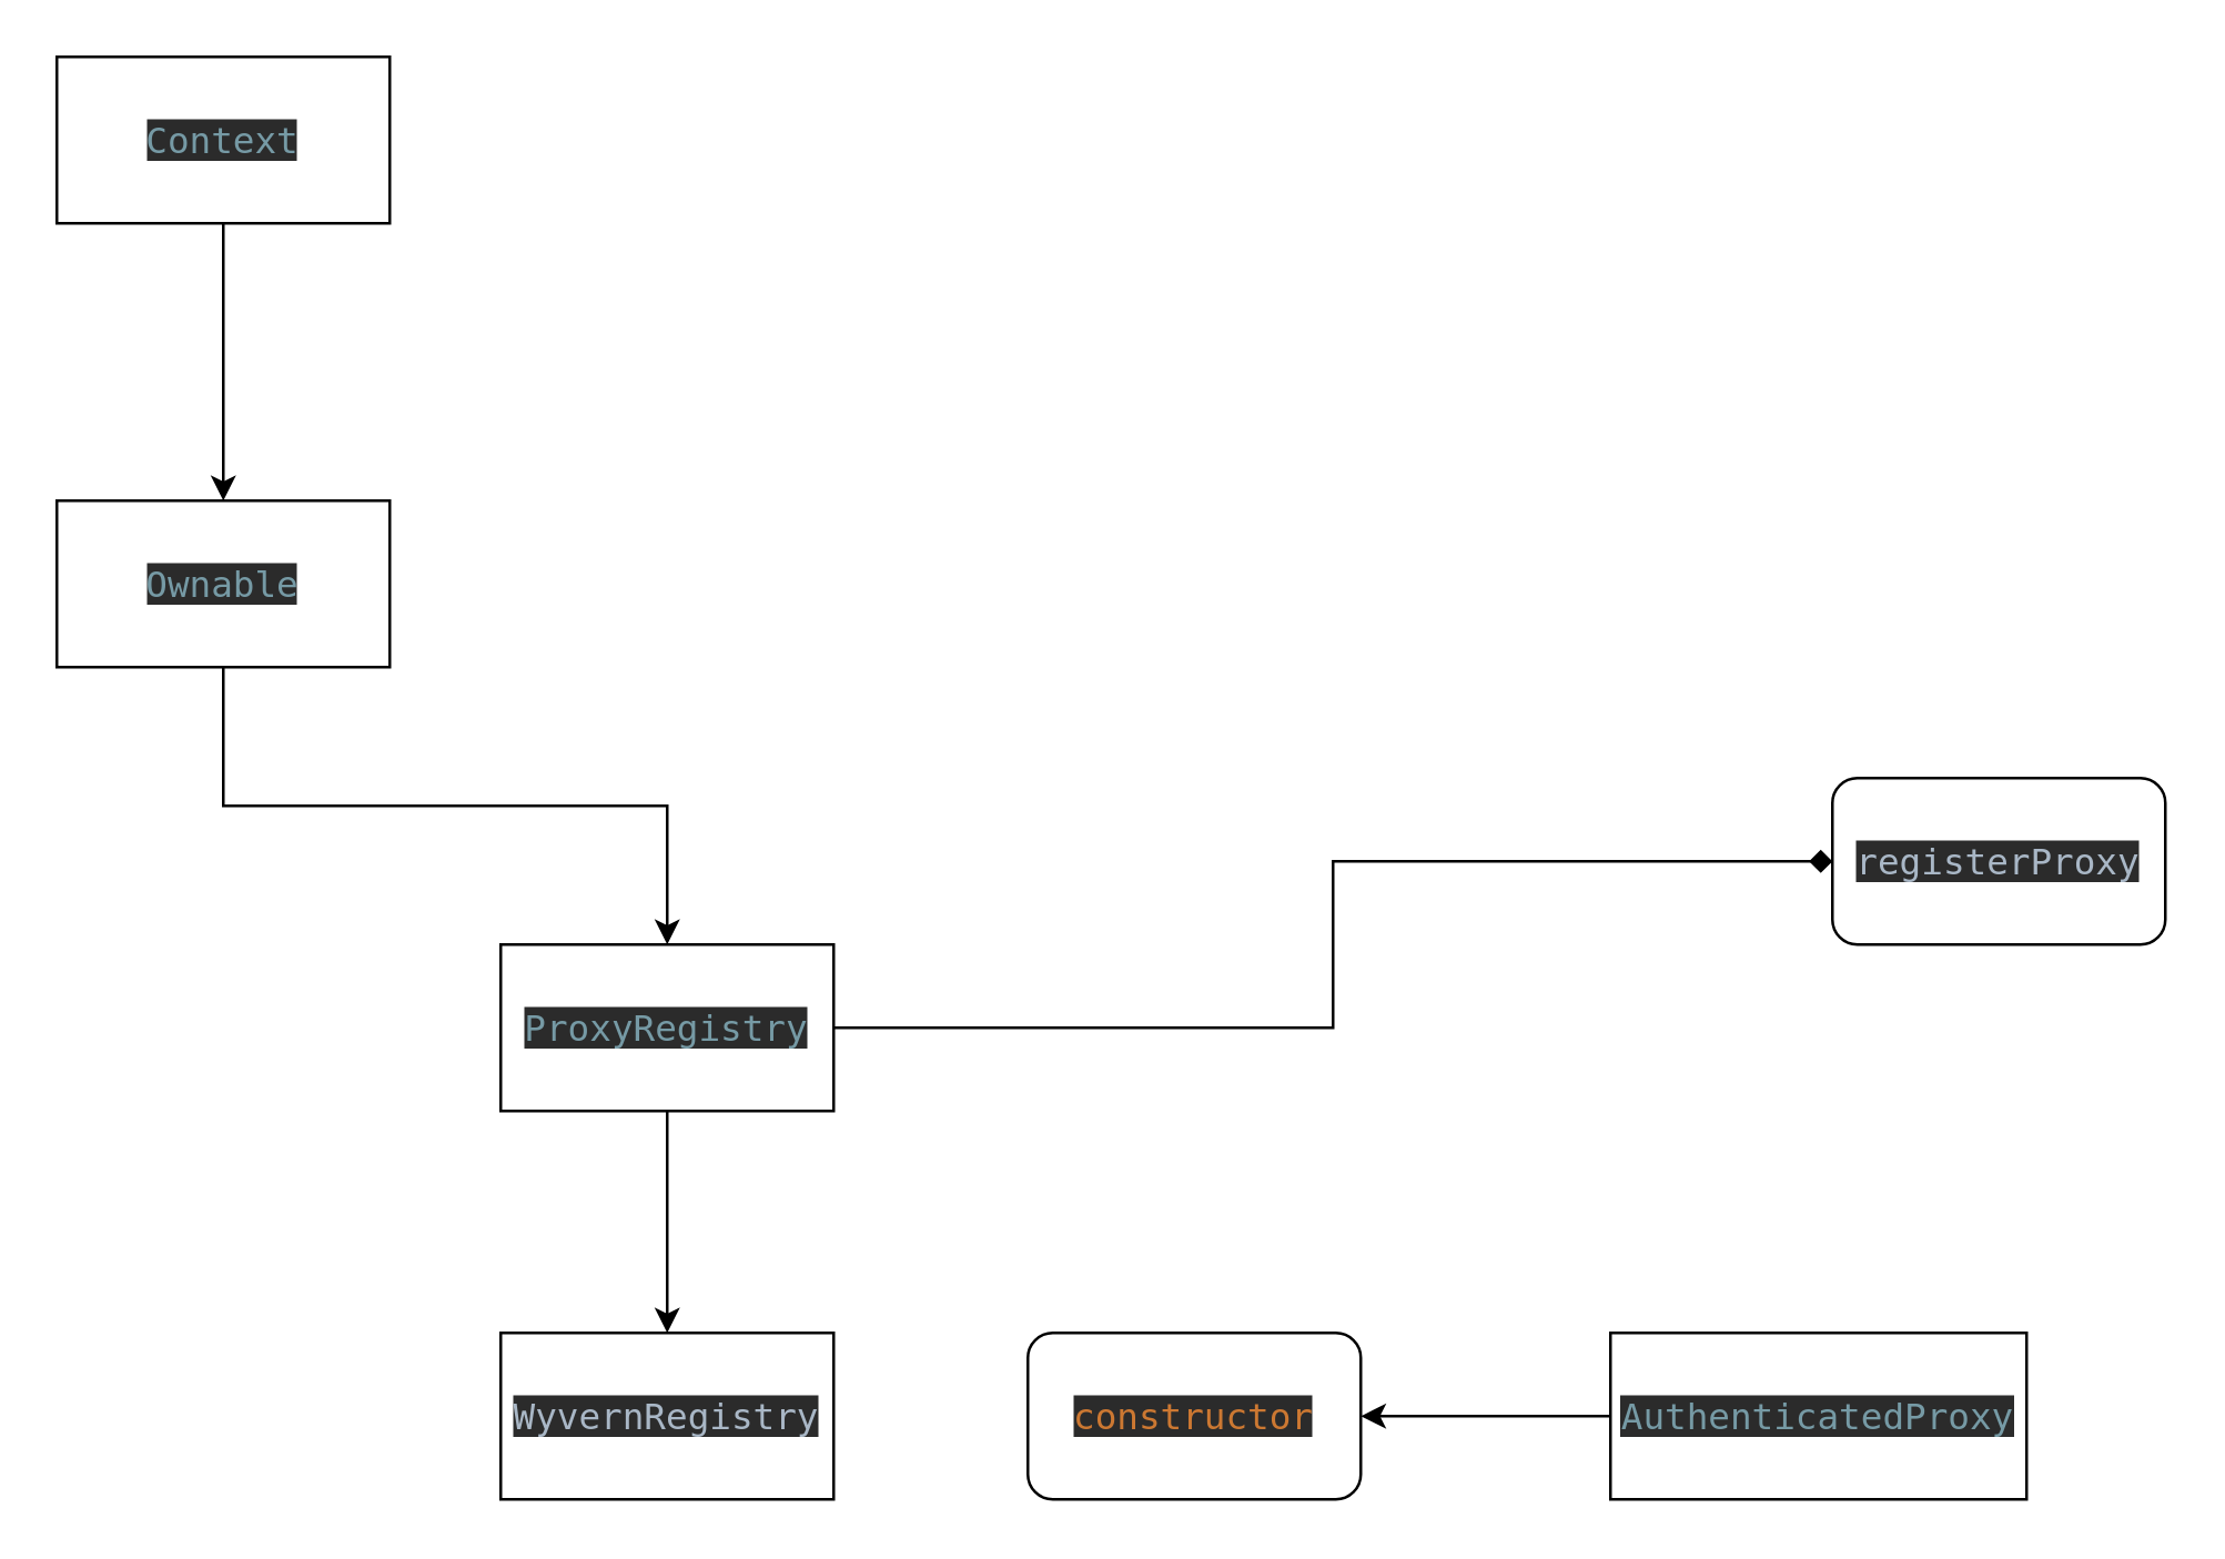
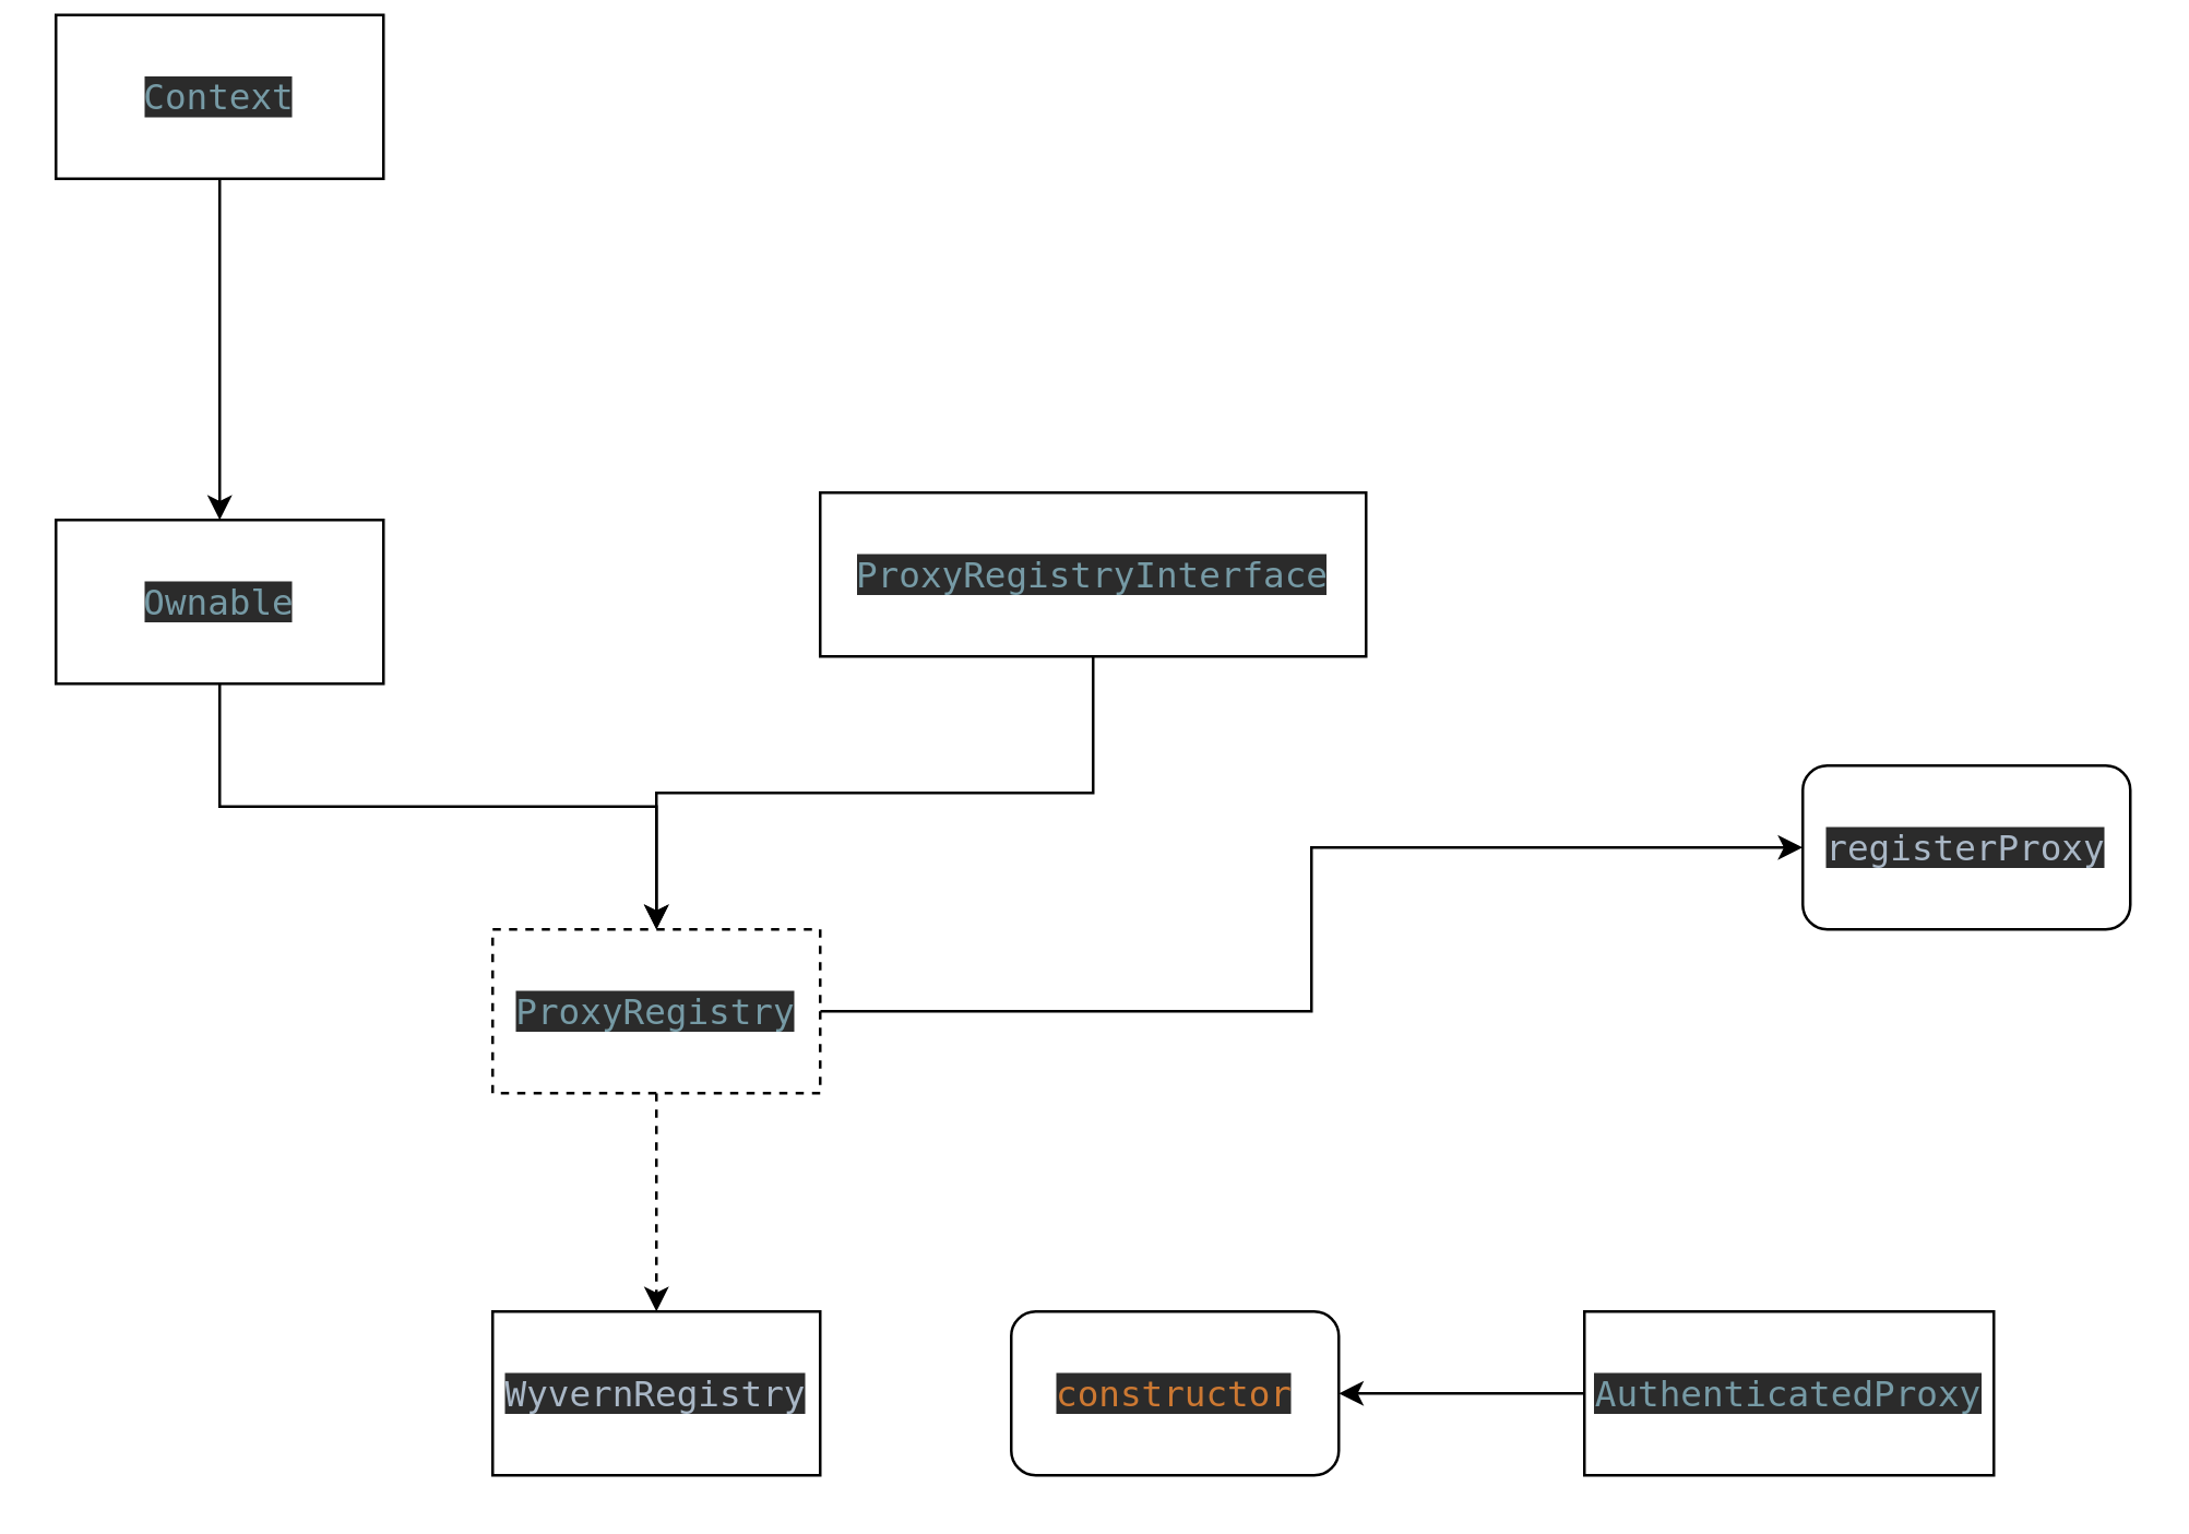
  <mxCell id="0" />
  <mxCell id="1" parent="0" />
  <mxCell id="2" value="&lt;pre style=&quot;background-color:#2b2b2b;color:#a9b7c6;font-family:'JetBrains Mono',monospace;font-size:9.8pt;&quot;&gt;WyvernRegistry&lt;/pre&gt;" style="rounded=0;whiteSpace=wrap;html=1;fontColor=none;strokeColor=default;" vertex="1" parent="1"><mxGeometry x="180" y="480" width="120" height="60" as="geometry" /></mxCell>
- <mxCell id="3" style="edgeStyle=orthogonalEdgeStyle;rounded=0;orthogonalLoop=1;jettySize=auto;html=1;exitX=0.5;exitY=1;exitDx=0;exitDy=0;fontColor=none;" edge="1" parent="1" source="5" target="2"><mxGeometry relative="1" as="geometry" /></mxCell>
- <mxCell id="4" style="edgeStyle=orthogonalEdgeStyle;rounded=0;orthogonalLoop=1;jettySize=auto;html=1;exitX=1;exitY=0.5;exitDx=0;exitDy=0;entryX=0;entryY=0.5;entryDx=0;entryDy=0;fontColor=none;endArrow=diamond;" edge="1" parent="1" source="5" target="15"><mxGeometry relative="1" as="geometry" /></mxCell>
- <mxCell id="5" value="&lt;pre style=&quot;background-color:#2b2b2b;color:#a9b7c6;font-family:'JetBrains Mono',monospace;font-size:9.8pt;&quot;&gt;&lt;span style=&quot;color:#769aa5;&quot;&gt;ProxyRegistry&lt;/span&gt;&lt;/pre&gt;" style="rounded=0;whiteSpace=wrap;html=1;fontColor=none;strokeColor=default;" vertex="1" parent="1"><mxGeometry x="180" y="340" width="120" height="60" as="geometry" /></mxCell>
+ <mxCell id="3" style="edgeStyle=orthogonalEdgeStyle;rounded=0;orthogonalLoop=1;jettySize=auto;html=1;exitX=0.5;exitY=1;exitDx=0;exitDy=0;fontColor=none;dashed=1;" edge="1" parent="1" source="5" target="2"><mxGeometry relative="1" as="geometry" /></mxCell>
+ <mxCell id="4" style="edgeStyle=orthogonalEdgeStyle;rounded=0;orthogonalLoop=1;jettySize=auto;html=1;exitX=1;exitY=0.5;exitDx=0;exitDy=0;entryX=0;entryY=0.5;entryDx=0;entryDy=0;fontColor=none;" edge="1" parent="1" source="5" target="15"><mxGeometry relative="1" as="geometry" /></mxCell>
+ <mxCell id="5" value="&lt;pre style=&quot;background-color:#2b2b2b;color:#a9b7c6;font-family:'JetBrains Mono',monospace;font-size:9.8pt;&quot;&gt;&lt;span style=&quot;color:#769aa5;&quot;&gt;ProxyRegistry&lt;/span&gt;&lt;/pre&gt;" style="rounded=0;whiteSpace=wrap;html=1;fontColor=none;strokeColor=default;dashed=1;" vertex="1" parent="1"><mxGeometry x="180" y="340" width="120" height="60" as="geometry" /></mxCell>
  <mxCell id="6" style="edgeStyle=orthogonalEdgeStyle;rounded=0;orthogonalLoop=1;jettySize=auto;html=1;exitX=0.5;exitY=1;exitDx=0;exitDy=0;fontColor=none;" edge="1" parent="1" source="7" target="5"><mxGeometry relative="1" as="geometry" /></mxCell>
- <mxCell id="7" value="&lt;pre style=&quot;background-color:#2b2b2b;color:#a9b7c6;font-family:'JetBrains Mono',monospace;font-size:9.8pt;&quot;&gt;&lt;span style=&quot;color:#769aa5;&quot;&gt;Ownable&lt;/span&gt;&lt;/pre&gt;" style="rounded=0;whiteSpace=wrap;html=1;fontColor=none;strokeColor=default;" vertex="1" parent="1"><mxGeometry x="20" y="180" width="120" height="60" as="geometry" /></mxCell>
+ <mxCell id="7" value="&lt;pre style=&quot;background-color:#2b2b2b;color:#a9b7c6;font-family:'JetBrains Mono',monospace;font-size:9.8pt;&quot;&gt;&lt;span style=&quot;color:#769aa5;&quot;&gt;Ownable&lt;/span&gt;&lt;/pre&gt;" style="rounded=0;whiteSpace=wrap;html=1;fontColor=none;strokeColor=default;" vertex="1" parent="1"><mxGeometry x="20" y="190" width="120" height="60" as="geometry" /></mxCell>
+ <mxCell id="8" style="edgeStyle=orthogonalEdgeStyle;rounded=0;orthogonalLoop=1;jettySize=auto;html=1;exitX=0.5;exitY=1;exitDx=0;exitDy=0;entryX=0.5;entryY=0;entryDx=0;entryDy=0;fontColor=none;" edge="1" parent="1" source="9" target="5"><mxGeometry relative="1" as="geometry" /></mxCell>
+ <mxCell id="9" value="&lt;pre style=&quot;background-color:#2b2b2b;color:#a9b7c6;font-family:'JetBrains Mono',monospace;font-size:9.8pt;&quot;&gt;&lt;span style=&quot;color:#769aa5;&quot;&gt;ProxyRegistryInterface&lt;/span&gt;&lt;/pre&gt;" style="rounded=0;whiteSpace=wrap;html=1;fontColor=none;strokeColor=default;" vertex="1" parent="1"><mxGeometry x="300" y="180" width="200" height="60" as="geometry" /></mxCell>
  <mxCell id="10" style="edgeStyle=orthogonalEdgeStyle;rounded=0;orthogonalLoop=1;jettySize=auto;html=1;exitX=0.5;exitY=1;exitDx=0;exitDy=0;fontColor=none;" edge="1" parent="1" source="11" target="7"><mxGeometry relative="1" as="geometry" /></mxCell>
- <mxCell id="11" value="&lt;pre style=&quot;background-color:#2b2b2b;color:#a9b7c6;font-family:'JetBrains Mono',monospace;font-size:9.8pt;&quot;&gt;&lt;span style=&quot;color:#769aa5;&quot;&gt;Context&lt;/span&gt;&lt;/pre&gt;" style="rounded=0;whiteSpace=wrap;html=1;fontColor=none;strokeColor=default;" vertex="1" parent="1"><mxGeometry x="20" y="20" width="120" height="60" as="geometry" /></mxCell>
+ <mxCell id="11" value="&lt;pre style=&quot;background-color:#2b2b2b;color:#a9b7c6;font-family:'JetBrains Mono',monospace;font-size:9.8pt;&quot;&gt;&lt;span style=&quot;color:#769aa5;&quot;&gt;Context&lt;/span&gt;&lt;/pre&gt;" style="rounded=0;whiteSpace=wrap;html=1;fontColor=none;strokeColor=default;" vertex="1" parent="1"><mxGeometry x="20" y="5" width="120" height="60" as="geometry" /></mxCell>
  <mxCell id="12" style="edgeStyle=orthogonalEdgeStyle;rounded=0;orthogonalLoop=1;jettySize=auto;html=1;exitX=0;exitY=0.5;exitDx=0;exitDy=0;fontColor=none;entryX=1;entryY=0.5;entryDx=0;entryDy=0;" edge="1" parent="1" source="13" target="14"><mxGeometry relative="1" as="geometry"><mxPoint x="300" y="630" as="targetPoint" /></mxGeometry></mxCell>
  <mxCell id="13" value="&lt;pre style=&quot;background-color:#2b2b2b;color:#a9b7c6;font-family:'JetBrains Mono',monospace;font-size:9.8pt;&quot;&gt;&lt;span style=&quot;color:#769aa5;&quot;&gt;AuthenticatedProxy&lt;/span&gt;&lt;/pre&gt;" style="rounded=0;whiteSpace=wrap;html=1;fontColor=none;strokeColor=default;" vertex="1" parent="1"><mxGeometry x="580" y="480" width="150" height="60" as="geometry" /></mxCell>
  <mxCell id="14" value="&lt;pre style=&quot;background-color:#2b2b2b;color:#a9b7c6;font-family:'JetBrains Mono',monospace;font-size:9.8pt;&quot;&gt;&lt;span style=&quot;color:#cc7832;&quot;&gt;constructor&lt;/span&gt;&lt;/pre&gt;" style="rounded=1;whiteSpace=wrap;html=1;fontColor=none;strokeColor=default;" vertex="1" parent="1"><mxGeometry x="370" y="480" width="120" height="60" as="geometry" /></mxCell>
  <mxCell id="15" value="&lt;pre style=&quot;background-color:#2b2b2b;color:#a9b7c6;font-family:'JetBrains Mono',monospace;font-size:9.8pt;&quot;&gt;registerProxy&lt;/pre&gt;" style="rounded=1;whiteSpace=wrap;html=1;fontColor=none;strokeColor=default;" vertex="1" parent="1"><mxGeometry x="660" y="280" width="120" height="60" as="geometry" /></mxCell>
